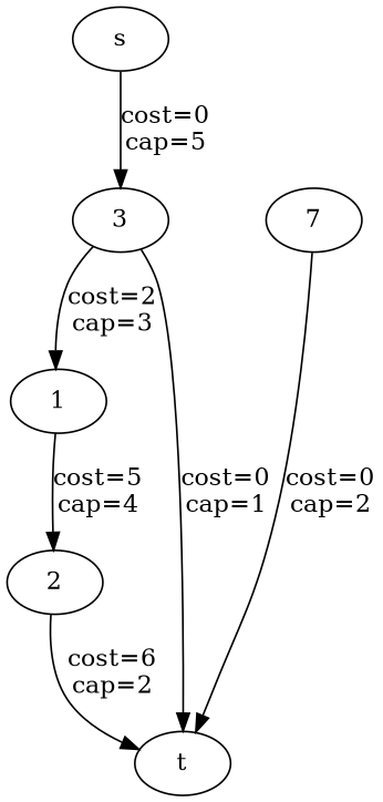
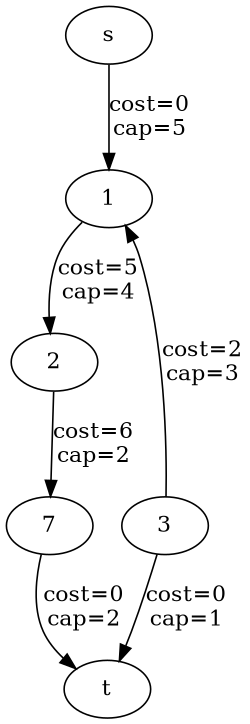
  digraph {
    rankdir=TB
    n1 [label=s]
    1
    3
    n4 [label=7]
    n5 [label=t]
    2
    subgraph sub_1 {
      rank=same
      n1
    }
    subgraph sub_2 {
      rank=same
      1
    }
    subgraph sub_3 {
      rank=same
      3
      n4
    }
    subgraph sub_4 {
      rank=same
      n5
    }
-   n1 -> 3 [label="cost=0\ncap=5"]
+   n1 -> 1 [label="cost=0\ncap=5"]
    1 -> 2 [label="cost=5\ncap=4"]
    3 -> 1 [label="cost=2\ncap=3"]
    3 -> n5 [label="cost=0\ncap=1"]
    n4 -> n5 [label="cost=0\ncap=2"]
-   2 -> n5 [label="cost=6\ncap=2"]
+   2 -> n4 [label="cost=6\ncap=2"]
  }
